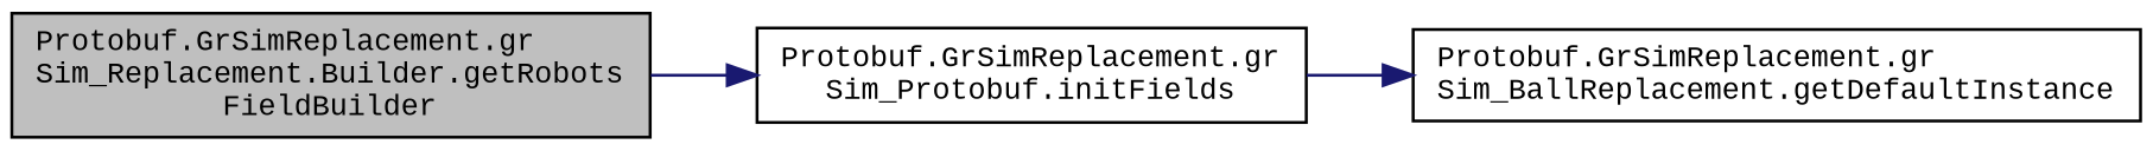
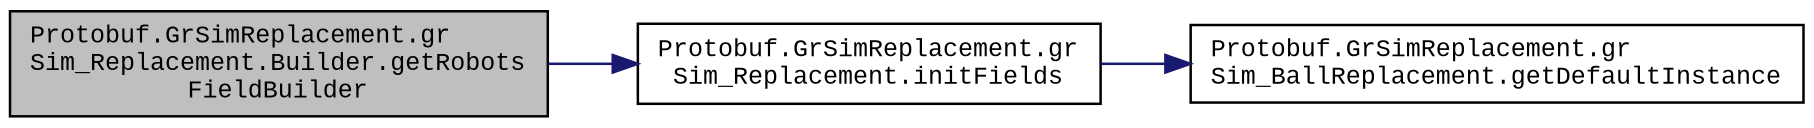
  digraph {
    rankdir=LR
    fontname="Liberation Mono"
    node [color=black fillcolor=white fontname="Liberation Mono" fontsize=10 shape=record style=filled]
    edge [color=midnightblue fontname="Liberation Mono" fontsize=10 labelfontname=Helvetica labelfontsize=10 style=solid]
    n1 [fillcolor=grey75 fontcolor=black height=0.2 label="Protobuf.GrSimReplacement.gr\lSim_Replacement.Builder.getRobots\lFieldBuilder" width=0.4]
-   n2 [height=0.2 label="Protobuf.GrSimReplacement.gr\lSim_Protobuf.initFields" width=0.4]
+   n2 [height=0.2 label="Protobuf.GrSimReplacement.gr\lSim_Replacement.initFields" width=0.4]
    n3 [height=0.2 label="Protobuf.GrSimReplacement.gr\lSim_BallReplacement.getDefaultInstance" width=0.4]
    n1 -> n2
    n2 -> n3
  }
